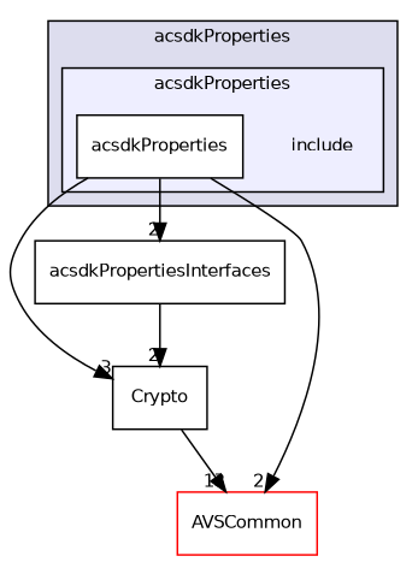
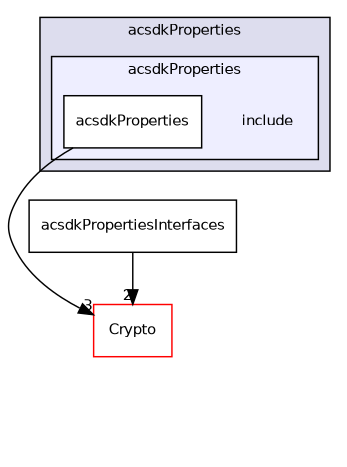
  digraph {
    compound=true
    node [fontname=Helvetica fontsize=10 shape=box color=black fillcolor=white style=filled]
    edge [headlabel=2 labeldistance=1.5 labelfontname=Helvetica labelfontsize=10]
    n1 [label=include shape=plaintext color="" fillcolor="" style=""]
    n2 [label=acsdkProperties]
-   n3 [label=Crypto]
-   n4 [color=red label=AVSCommon]
+   n3 [color=red label=Crypto]
    n5 [label=acsdkPropertiesInterfaces]
    subgraph cluster_1 {
      bgcolor="#ddddee"
      fontname=Helvetica
      fontsize=10
      label=acsdkProperties
      pencolor=black
      subgraph cluster_2 {
        bgcolor="#eeeeff"
        fontname=Helvetica
        fontsize=10
        label=acsdkProperties
        pencolor=black
        n1
        n2
      }
    }
    n2 -> n3 [headlabel=3]
-   n2 -> n4
-   n2 -> n5
-   n3 -> n4 [headlabel=13]
    n5 -> n3
  }
